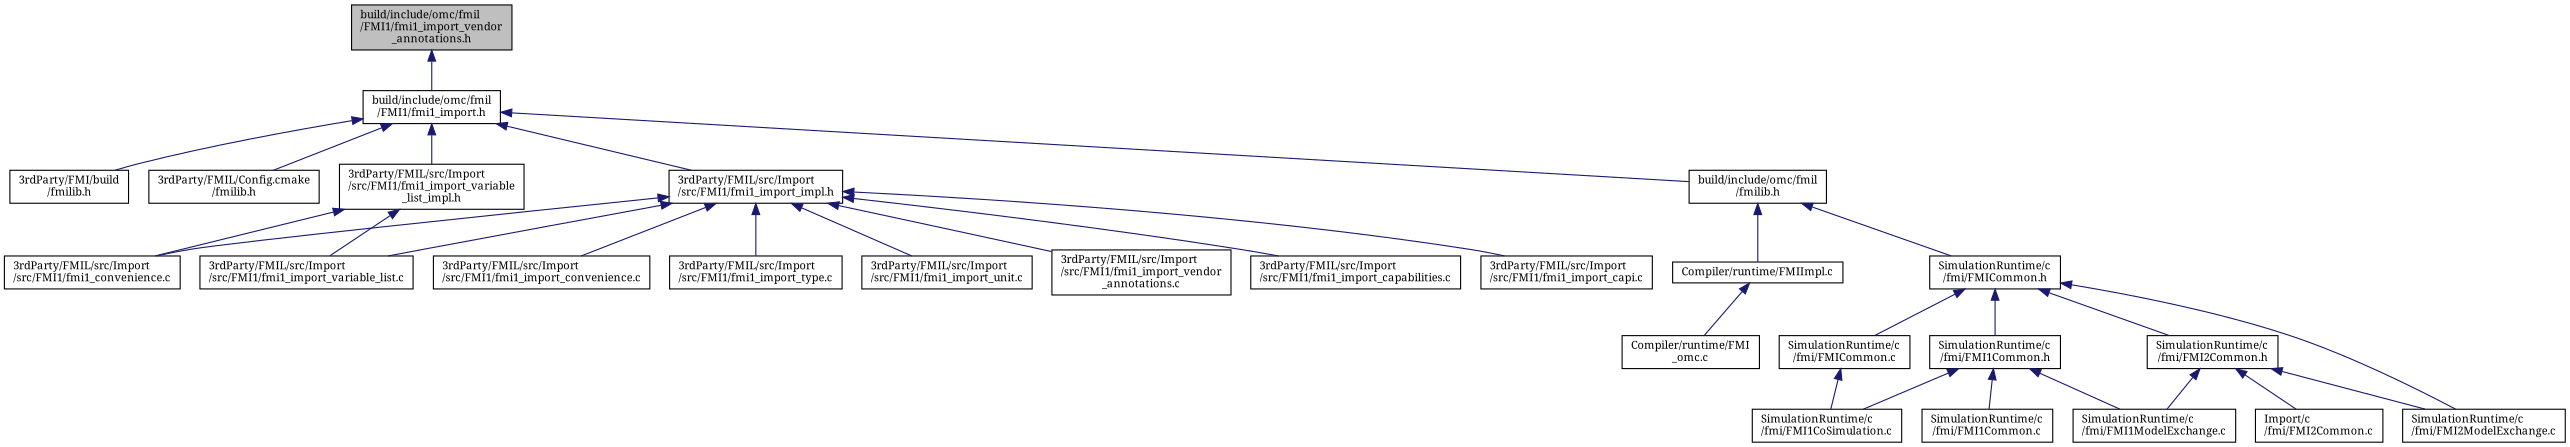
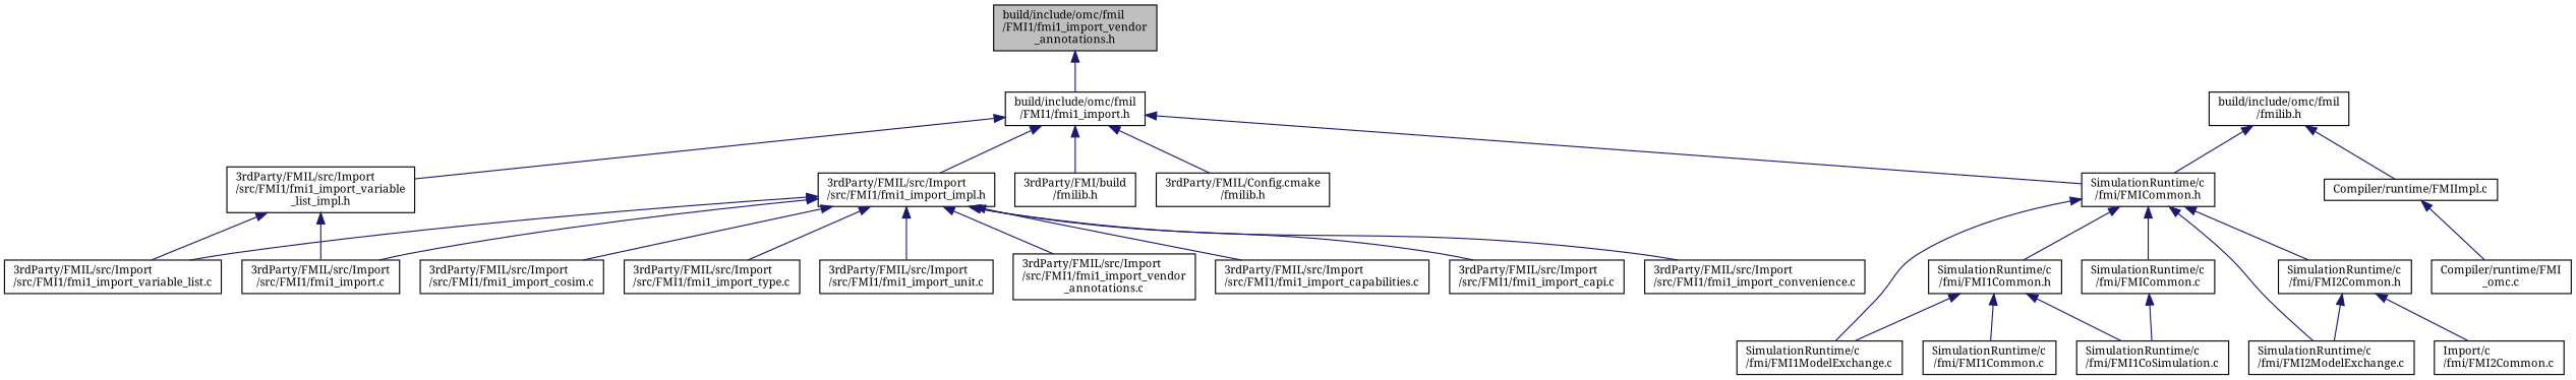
  digraph {
    fontname="Noto Serif"
    node [color=black fillcolor=white fontname="Noto Serif" fontsize=10 shape=record style=filled]
    edge [color=midnightblue dir=back fontname="Noto Serif" fontsize=10 labelfontname=Helvetica labelfontsize=10 style=solid]
    n1 [fillcolor=grey75 fontcolor=black height=0.2 label="build/include/omc/fmil\l/FMI1/fmi1_import_vendor\l_annotations.h" width=0.4]
    n2 [height=0.2 label="build/include/omc/fmil\l/FMI1/fmi1_import.h" width=0.4]
    n3 [height=0.2 label="3rdParty/FMI/build\l/fmilib.h" width=0.4]
    n4 [height=0.2 label="3rdParty/FMIL/Config.cmake\l/fmilib.h" width=0.4]
    n5 [height=0.2 label="3rdParty/FMIL/src/Import\l/src/FMI1/fmi1_import_impl.h" width=0.4]
    n6 [height=0.2 label="3rdParty/FMIL/src/Import\l/src/FMI1/fmi1_import_variable\l_list_impl.h" width=0.4]
    n7 [height=0.2 label="build/include/omc/fmil\l/fmilib.h" width=0.4]
-   n8 [height=0.2 label="3rdParty/FMIL/src/Import\l/src/FMI1/fmi1_convenience.c" width=0.4]
+   n8 [height=0.2 label="3rdParty/FMIL/src/Import\l/src/FMI1/fmi1_import.c" width=0.4]
    n9 [height=0.2 label="3rdParty/FMIL/src/Import\l/src/FMI1/fmi1_import_capabilities.c" width=0.4]
    n10 [height=0.2 label="3rdParty/FMIL/src/Import\l/src/FMI1/fmi1_import_capi.c" width=0.4]
    n11 [height=0.2 label="3rdParty/FMIL/src/Import\l/src/FMI1/fmi1_import_convenience.c" width=0.4]
+   n12 [height=0.2 label="3rdParty/FMIL/src/Import\l/src/FMI1/fmi1_import_cosim.c" width=0.4]
    n13 [height=0.2 label="3rdParty/FMIL/src/Import\l/src/FMI1/fmi1_import_type.c" width=0.4]
    n14 [height=0.2 label="3rdParty/FMIL/src/Import\l/src/FMI1/fmi1_import_unit.c" width=0.4]
    n15 [height=0.2 label="3rdParty/FMIL/src/Import\l/src/FMI1/fmi1_import_variable_list.c" width=0.4]
    n16 [height=0.2 label="3rdParty/FMIL/src/Import\l/src/FMI1/fmi1_import_vendor\l_annotations.c" width=0.4]
    n17 [height=0.2 label="Compiler/runtime/FMIImpl.c" width=0.4]
    n18 [height=0.2 label="SimulationRuntime/c\l/fmi/FMICommon.h" width=0.4]
    n19 [height=0.2 label="Compiler/runtime/FMI\l_omc.c" width=0.4]
    n20 [height=0.2 label="SimulationRuntime/c\l/fmi/FMI1Common.h" width=0.4]
    n21 [height=0.2 label="SimulationRuntime/c\l/fmi/FMI1ModelExchange.c" width=0.4]
    n22 [height=0.2 label="SimulationRuntime/c\l/fmi/FMI2Common.h" width=0.4]
    n23 [height=0.2 label="SimulationRuntime/c\l/fmi/FMI2ModelExchange.c" width=0.4]
    n24 [height=0.2 label="SimulationRuntime/c\l/fmi/FMICommon.c" width=0.4]
    n25 [height=0.2 label="SimulationRuntime/c\l/fmi/FMI1CoSimulation.c" width=0.4]
    n26 [height=0.2 label="SimulationRuntime/c\l/fmi/FMI1Common.c" width=0.4]
    n27 [height=0.2 label="Import/c\l/fmi/FMI2Common.c" width=0.4]
    n1 -> n2
    n2 -> n3
    n2 -> n4
    n2 -> n5
    n2 -> n6
-   n2 -> n7
+   n2 -> n18
    n5 -> n8
    n5 -> n9
    n5 -> n10
    n5 -> n11
+   n5 -> n12
    n5 -> n13
    n5 -> n14
    n5 -> n15
    n5 -> n16
    n6 -> n8
    n6 -> n15
    n7 -> n17
    n7 -> n18
    n17 -> n19
    n18 -> n20
-   n22 -> n21
+   n18 -> n21
    n18 -> n22
    n18 -> n23
    n18 -> n24
    n20 -> n21
    n20 -> n25
    n20 -> n26
    n22 -> n23
    n22 -> n27
    n24 -> n25
  }
